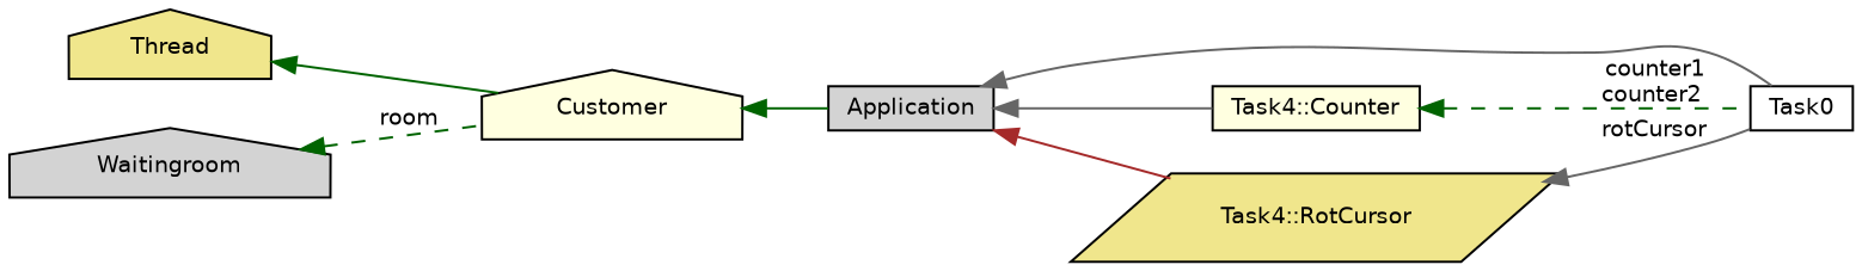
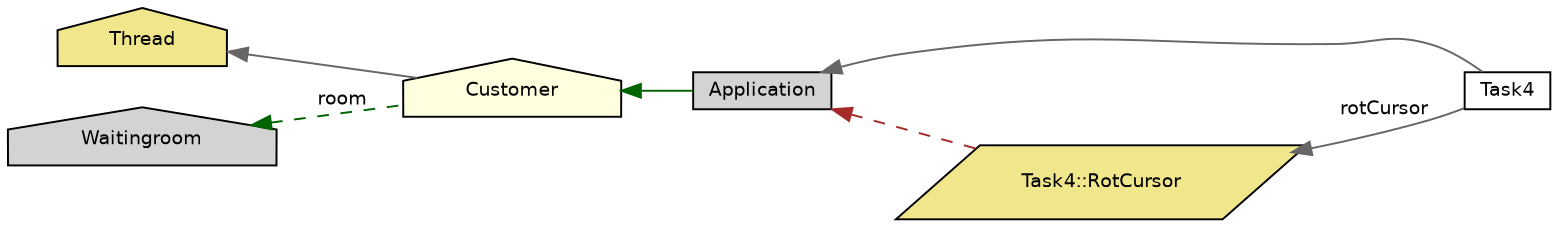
  digraph {
    rankdir=LR
    node [color=black fillcolor=lightgrey fontname=Helvetica fontsize=10 shape=box style=filled]
    edge [color=darkgreen dir=back fontname=Helvetica fontsize=10 labelfontname=Helvetica labelfontsize=10 style=solid]
-   n1 [fillcolor=white fontcolor=black height=0.2 label=Task0 width=0.4]
+   n1 [fillcolor=white fontcolor=black height=0.2 label=Task4 width=0.4]
    n2 [height=0.2 label=Application width=0.4]
-   n3 [fillcolor=lightyellow height=0.2 label="Task4::Counter" width=0.4]
    n4 [fillcolor=khaki height=0.2 label="Task4::RotCursor" shape=parallelogram width=0.4]
    n5 [fillcolor=lightyellow height=0.2 label=Customer shape=house width=0.4]
    n6 [fillcolor=khaki height=0.2 label=Thread shape=house width=0.4]
    n7 [height=0.2 label=Waitingroom shape=house width=0.4]
    n2 -> n1 [color=gray40]
-   n2 -> n3 [color=gray40]
-   n2 -> n4 [color=brown]
-   n3 -> n1 [label=" counter1\ncounter2" style=dashed]
+   n2 -> n4 [color=brown style=dashed]
    n4 -> n1 [color=gray40 label=" rotCursor"]
    n5 -> n2
-   n6 -> n5
+   n6 -> n5 [color=gray40]
    n7 -> n5 [label=" room" style=dashed]
  }
